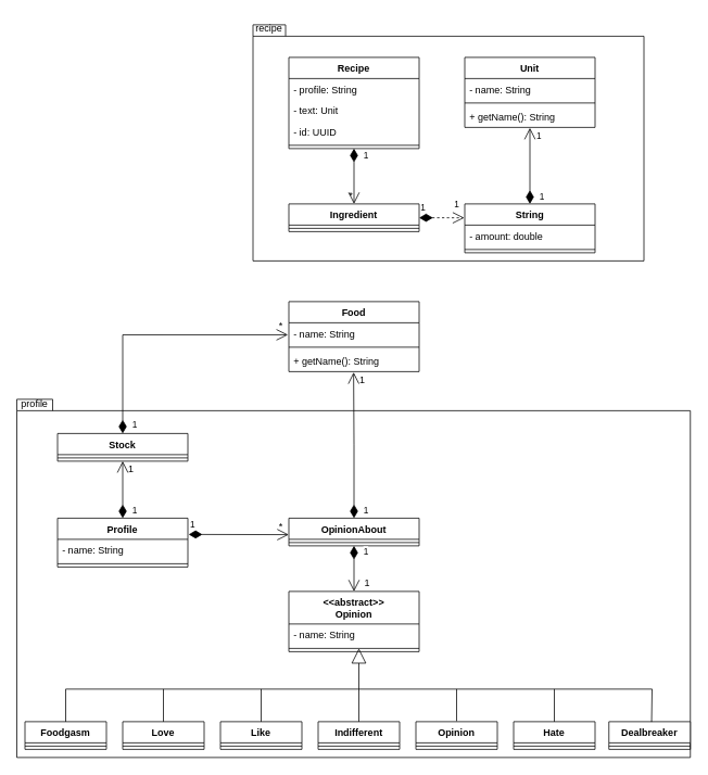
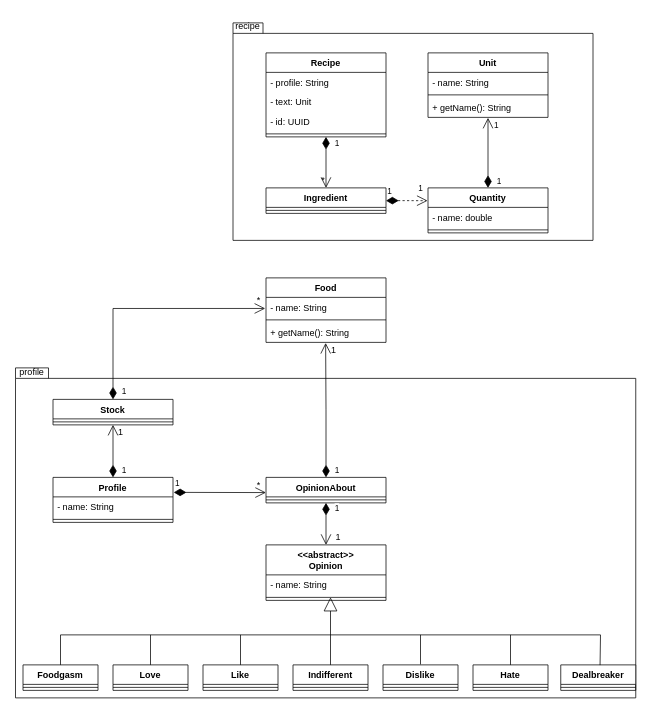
  <mxCell id="0" />
  <mxCell id="1" parent="0" />
  <mxCell id="2" value="" style="shape=folder;fontStyle=1;spacingTop=10;tabWidth=40;tabHeight=14;tabPosition=left;html=1;" vertex="1" parent="1"><mxGeometry y="490" width="827" height="440" as="geometry" x="20" /></mxCell>
  <mxCell id="3" value="" style="shape=folder;fontStyle=1;spacingTop=10;tabWidth=40;tabHeight=14;tabPosition=left;html=1;" vertex="1" parent="1"><mxGeometry x="310" y="30" width="480" height="290" as="geometry" /></mxCell>
  <mxCell id="4" value="Food" style="swimlane;fontStyle=1;align=center;verticalAlign=top;childLayout=stackLayout;horizontal=1;startSize=26;horizontalStack=0;resizeParent=1;resizeParentMax=0;resizeLast=0;collapsible=1;marginBottom=0;" vertex="1" parent="1"><mxGeometry x="354" y="370" width="160" height="86" as="geometry" /></mxCell>
  <mxCell id="5" value="- name: String" style="text;strokeColor=none;fillColor=none;align=left;verticalAlign=top;spacingLeft=4;spacingRight=4;overflow=hidden;rotatable=0;points=[[0,0.5],[1,0.5]];portConstraint=eastwest;" vertex="1" parent="4"><mxGeometry y="26" width="160" height="26" as="geometry" /></mxCell>
  <mxCell id="6" value="" style="line;strokeWidth=1;fillColor=none;align=left;verticalAlign=middle;spacingTop=-1;spacingLeft=3;spacingRight=3;rotatable=0;labelPosition=right;points=[];portConstraint=eastwest;" vertex="1" parent="4"><mxGeometry y="52" width="160" height="8" as="geometry" /></mxCell>
  <mxCell id="7" value="+ getName(): String" style="text;strokeColor=none;fillColor=none;align=left;verticalAlign=top;spacingLeft=4;spacingRight=4;overflow=hidden;rotatable=0;points=[[0,0.5],[1,0.5]];portConstraint=eastwest;" vertex="1" parent="4"><mxGeometry y="60" width="160" height="26" as="geometry" /></mxCell>
  <mxCell id="8" value="Ingredient" style="swimlane;fontStyle=1;align=center;verticalAlign=top;childLayout=stackLayout;horizontal=1;startSize=26;horizontalStack=0;resizeParent=1;resizeParentMax=0;resizeLast=0;collapsible=1;marginBottom=0;" vertex="1" parent="1"><mxGeometry x="354" y="250" width="160" height="34" as="geometry" /></mxCell>
  <mxCell id="9" value="" style="line;strokeWidth=1;fillColor=none;align=left;verticalAlign=middle;spacingTop=-1;spacingLeft=3;spacingRight=3;rotatable=0;labelPosition=right;points=[];portConstraint=eastwest;" vertex="1" parent="8"><mxGeometry y="26" width="160" height="8" as="geometry" /></mxCell>
- <mxCell id="10" value="String" style="swimlane;fontStyle=1;align=center;verticalAlign=top;childLayout=stackLayout;horizontal=1;startSize=26;horizontalStack=0;resizeParent=1;resizeParentMax=0;resizeLast=0;collapsible=1;marginBottom=0;" vertex="1" parent="1"><mxGeometry x="570" y="250" width="160" height="60" as="geometry" /></mxCell>
- <mxCell id="11" value="- amount: double" style="text;strokeColor=none;fillColor=none;align=left;verticalAlign=top;spacingLeft=4;spacingRight=4;overflow=hidden;rotatable=0;points=[[0,0.5],[1,0.5]];portConstraint=eastwest;" vertex="1" parent="10"><mxGeometry y="26" width="160" height="26" as="geometry" /></mxCell>
+ <mxCell id="10" value="Quantity" style="swimlane;fontStyle=1;align=center;verticalAlign=top;childLayout=stackLayout;horizontal=1;startSize=26;horizontalStack=0;resizeParent=1;resizeParentMax=0;resizeLast=0;collapsible=1;marginBottom=0;" vertex="1" parent="1"><mxGeometry x="570" y="250" width="160" height="60" as="geometry" /></mxCell>
+ <mxCell id="11" value="- name: double" style="text;strokeColor=none;fillColor=none;align=left;verticalAlign=top;spacingLeft=4;spacingRight=4;overflow=hidden;rotatable=0;points=[[0,0.5],[1,0.5]];portConstraint=eastwest;" vertex="1" parent="10"><mxGeometry y="26" width="160" height="26" as="geometry" /></mxCell>
  <mxCell id="12" value="" style="line;strokeWidth=1;fillColor=none;align=left;verticalAlign=middle;spacingTop=-1;spacingLeft=3;spacingRight=3;rotatable=0;labelPosition=right;points=[];portConstraint=eastwest;" vertex="1" parent="10"><mxGeometry y="52" width="160" height="8" as="geometry" /></mxCell>
  <mxCell id="13" value="1" style="endArrow=open;html=1;endSize=12;startArrow=diamondThin;startSize=14;startFill=1;edgeStyle=orthogonalEdgeStyle;align=left;verticalAlign=bottom;rounded=0;exitX=1;exitY=0.5;exitDx=0;exitDy=0;entryX=-0.004;entryY=0.285;entryDx=0;entryDy=0;entryPerimeter=0;dashed=1;" edge="1" parent="1" source="8" target="10"><mxGeometry x="-1" y="3" relative="1" as="geometry"><mxPoint x="440" y="180" as="sourcePoint" /><mxPoint x="550" y="267" as="targetPoint" /></mxGeometry></mxCell>
  <mxCell id="14" value="1" style="edgeLabel;html=1;align=center;verticalAlign=middle;resizable=0;points=[];" vertex="1" connectable="0" parent="13"><mxGeometry x="0.723" y="1" relative="1" as="geometry"><mxPoint x="-2" y="-16" as="offset" /></mxGeometry></mxCell>
  <mxCell id="15" value="Unit" style="swimlane;fontStyle=1;align=center;verticalAlign=top;childLayout=stackLayout;horizontal=1;startSize=26;horizontalStack=0;resizeParent=1;resizeParentMax=0;resizeLast=0;collapsible=1;marginBottom=0;" vertex="1" parent="1"><mxGeometry x="570" y="70" width="160" height="86" as="geometry" /></mxCell>
  <mxCell id="16" value="- name: String" style="text;strokeColor=none;fillColor=none;align=left;verticalAlign=top;spacingLeft=4;spacingRight=4;overflow=hidden;rotatable=0;points=[[0,0.5],[1,0.5]];portConstraint=eastwest;" vertex="1" parent="15"><mxGeometry y="26" width="160" height="26" as="geometry" /></mxCell>
  <mxCell id="17" value="" style="line;strokeWidth=1;fillColor=none;align=left;verticalAlign=middle;spacingTop=-1;spacingLeft=3;spacingRight=3;rotatable=0;labelPosition=right;points=[];portConstraint=eastwest;" vertex="1" parent="15"><mxGeometry y="52" width="160" height="8" as="geometry" /></mxCell>
  <mxCell id="18" value="+ getName(): String" style="text;strokeColor=none;fillColor=none;align=left;verticalAlign=top;spacingLeft=4;spacingRight=4;overflow=hidden;rotatable=0;points=[[0,0.5],[1,0.5]];portConstraint=eastwest;" vertex="1" parent="15"><mxGeometry y="60" width="160" height="26" as="geometry" /></mxCell>
  <mxCell id="19" value="1" style="endArrow=open;html=1;endSize=12;startArrow=diamondThin;startSize=14;startFill=1;edgeStyle=orthogonalEdgeStyle;align=left;verticalAlign=bottom;rounded=0;exitX=0.5;exitY=0;exitDx=0;exitDy=0;entryX=0.5;entryY=1.023;entryDx=0;entryDy=0;entryPerimeter=0;" edge="1" parent="1" source="10" target="18"><mxGeometry x="-1" y="-10" relative="1" as="geometry"><mxPoint x="250" y="180" as="sourcePoint" /><mxPoint x="650" y="190" as="targetPoint" /><mxPoint as="offset" /></mxGeometry></mxCell>
  <mxCell id="20" value="1" style="edgeLabel;html=1;align=center;verticalAlign=middle;resizable=0;points=[];" vertex="1" connectable="0" parent="19"><mxGeometry x="0.811" y="-3" relative="1" as="geometry"><mxPoint x="7" as="offset" /></mxGeometry></mxCell>
  <mxCell id="21" value="Recipe" style="swimlane;fontStyle=1;align=center;verticalAlign=top;childLayout=stackLayout;horizontal=1;startSize=26;horizontalStack=0;resizeParent=1;resizeParentMax=0;resizeLast=0;collapsible=1;marginBottom=0;" vertex="1" parent="1"><mxGeometry x="354" y="70" width="160" height="112" as="geometry" /></mxCell>
  <mxCell id="22" value="- profile: String&#10;" style="text;strokeColor=none;fillColor=none;align=left;verticalAlign=top;spacingLeft=4;spacingRight=4;overflow=hidden;rotatable=0;points=[[0,0.5],[1,0.5]];portConstraint=eastwest;" vertex="1" parent="21"><mxGeometry y="26" width="160" height="26" as="geometry" /></mxCell>
  <mxCell id="23" value="- text: Unit" style="text;strokeColor=none;fillColor=none;align=left;verticalAlign=top;spacingLeft=4;spacingRight=4;overflow=hidden;rotatable=0;points=[[0,0.5],[1,0.5]];portConstraint=eastwest;" vertex="1" parent="21"><mxGeometry y="52" width="160" height="26" as="geometry" /></mxCell>
  <mxCell id="24" value="- id: UUID" style="text;strokeColor=none;fillColor=none;align=left;verticalAlign=top;spacingLeft=4;spacingRight=4;overflow=hidden;rotatable=0;points=[[0,0.5],[1,0.5]];portConstraint=eastwest;" vertex="1" parent="21"><mxGeometry y="78" width="160" height="26" as="geometry" /></mxCell>
  <mxCell id="25" value="" style="line;strokeWidth=1;fillColor=none;align=left;verticalAlign=middle;spacingTop=-1;spacingLeft=3;spacingRight=3;rotatable=0;labelPosition=right;points=[];portConstraint=eastwest;" vertex="1" parent="21"><mxGeometry y="104" width="160" height="8" as="geometry" /></mxCell>
  <mxCell id="26" value="1" style="endArrow=open;html=1;endSize=12;startArrow=diamondThin;startSize=14;startFill=1;edgeStyle=orthogonalEdgeStyle;align=left;verticalAlign=bottom;rounded=0;entryX=0.5;entryY=0;entryDx=0;entryDy=0;exitX=0.5;exitY=1;exitDx=0;exitDy=0;" edge="1" parent="1" source="21" target="8"><mxGeometry x="-0.471" y="10" relative="1" as="geometry"><mxPoint x="420" y="200" as="sourcePoint" /><mxPoint x="340" y="200" as="targetPoint" /><mxPoint as="offset" /></mxGeometry></mxCell>
  <mxCell id="27" value="*" style="text;html=1;align=center;verticalAlign=middle;resizable=0;points=[];autosize=1;strokeColor=none;fillColor=none;" vertex="1" parent="1"><mxGeometry x="420" y="230" width="20" height="20" as="geometry" /></mxCell>
  <mxCell id="28" value="&lt;&lt;abstract&gt;&gt;&#10;Opinion" style="swimlane;fontStyle=1;align=center;verticalAlign=top;childLayout=stackLayout;horizontal=1;startSize=40;horizontalStack=0;resizeParent=1;resizeParentMax=0;resizeLast=0;collapsible=1;marginBottom=0;" vertex="1" parent="1"><mxGeometry x="354" y="726" width="160" height="74" as="geometry" /></mxCell>
  <mxCell id="29" value="- name: String" style="text;strokeColor=none;fillColor=none;align=left;verticalAlign=top;spacingLeft=4;spacingRight=4;overflow=hidden;rotatable=0;points=[[0,0.5],[1,0.5]];portConstraint=eastwest;" vertex="1" parent="28"><mxGeometry y="40" width="160" height="26" as="geometry" /></mxCell>
  <mxCell id="30" value="" style="line;strokeWidth=1;fillColor=none;align=left;verticalAlign=middle;spacingTop=-1;spacingLeft=3;spacingRight=3;rotatable=0;labelPosition=right;points=[];portConstraint=eastwest;" vertex="1" parent="28"><mxGeometry y="66" width="160" height="8" as="geometry" /></mxCell>
  <mxCell id="31" value="Profile" style="swimlane;fontStyle=1;align=center;verticalAlign=top;childLayout=stackLayout;horizontal=1;startSize=26;horizontalStack=0;resizeParent=1;resizeParentMax=0;resizeLast=0;collapsible=1;marginBottom=0;" vertex="1" parent="1"><mxGeometry x="70" y="636" width="160" height="60" as="geometry" /></mxCell>
  <mxCell id="32" value="- name: String" style="text;strokeColor=none;fillColor=none;align=left;verticalAlign=top;spacingLeft=4;spacingRight=4;overflow=hidden;rotatable=0;points=[[0,0.5],[1,0.5]];portConstraint=eastwest;" vertex="1" parent="31"><mxGeometry y="26" width="160" height="26" as="geometry" /></mxCell>
  <mxCell id="33" value="" style="line;strokeWidth=1;fillColor=none;align=left;verticalAlign=middle;spacingTop=-1;spacingLeft=3;spacingRight=3;rotatable=0;labelPosition=right;points=[];portConstraint=eastwest;" vertex="1" parent="31"><mxGeometry y="52" width="160" height="8" as="geometry" /></mxCell>
  <mxCell id="34" value="OpinionAbout" style="swimlane;fontStyle=1;align=center;verticalAlign=top;childLayout=stackLayout;horizontal=1;startSize=26;horizontalStack=0;resizeParent=1;resizeParentMax=0;resizeLast=0;collapsible=1;marginBottom=0;" vertex="1" parent="1"><mxGeometry x="354" y="636" width="160" height="34" as="geometry" /></mxCell>
  <mxCell id="35" value="" style="line;strokeWidth=1;fillColor=none;align=left;verticalAlign=middle;spacingTop=-1;spacingLeft=3;spacingRight=3;rotatable=0;labelPosition=right;points=[];portConstraint=eastwest;" vertex="1" parent="34"><mxGeometry y="26" width="160" height="8" as="geometry" /></mxCell>
  <mxCell id="36" value="1" style="endArrow=open;html=1;endSize=12;startArrow=diamondThin;startSize=14;startFill=1;edgeStyle=orthogonalEdgeStyle;align=left;verticalAlign=bottom;rounded=0;entryX=-0.001;entryY=0.596;entryDx=0;entryDy=0;entryPerimeter=0;" edge="1" parent="1" target="34"><mxGeometry x="-1" y="3" relative="1" as="geometry"><mxPoint x="231" y="656" as="sourcePoint" /><mxPoint x="330" y="656" as="targetPoint" /><Array as="points"><mxPoint x="231" y="656" /><mxPoint x="320" y="656" /></Array></mxGeometry></mxCell>
  <mxCell id="37" value="*" style="text;html=1;align=center;verticalAlign=middle;resizable=0;points=[];autosize=1;strokeColor=none;fillColor=none;" vertex="1" parent="1"><mxGeometry x="334" y="636" width="20" height="20" as="geometry" /></mxCell>
  <mxCell id="38" value="1" style="endArrow=open;html=1;endSize=12;startArrow=diamondThin;startSize=14;startFill=1;edgeStyle=orthogonalEdgeStyle;align=left;verticalAlign=bottom;rounded=0;exitX=0.5;exitY=0;exitDx=0;exitDy=0;entryX=0.497;entryY=1.031;entryDx=0;entryDy=0;entryPerimeter=0;" edge="1" parent="1" source="34" target="7"><mxGeometry x="-1" y="-10" relative="1" as="geometry"><mxPoint x="580" y="490" as="sourcePoint" /><mxPoint x="740" y="490" as="targetPoint" /><mxPoint as="offset" /></mxGeometry></mxCell>
  <mxCell id="39" value="1" style="text;html=1;align=center;verticalAlign=middle;resizable=0;points=[];autosize=1;strokeColor=none;fillColor=none;" vertex="1" parent="1"><mxGeometry x="434" y="456" width="20" height="20" as="geometry" /></mxCell>
  <mxCell id="40" value="1" style="endArrow=open;html=1;endSize=12;startArrow=diamondThin;startSize=14;startFill=1;edgeStyle=orthogonalEdgeStyle;align=left;verticalAlign=bottom;rounded=0;exitX=0.5;exitY=1;exitDx=0;exitDy=0;entryX=0.5;entryY=0;entryDx=0;entryDy=0;" edge="1" parent="1" source="34" target="28"><mxGeometry x="-0.429" y="10" relative="1" as="geometry"><mxPoint x="540" y="686" as="sourcePoint" /><mxPoint x="700" y="686" as="targetPoint" /><mxPoint as="offset" /></mxGeometry></mxCell>
  <mxCell id="41" value="1" style="text;html=1;align=center;verticalAlign=middle;resizable=0;points=[];autosize=1;strokeColor=none;fillColor=none;" vertex="1" parent="1"><mxGeometry x="440" y="706" width="20" height="20" as="geometry" /></mxCell>
  <mxCell id="42" value="Stock" style="swimlane;fontStyle=1;align=center;verticalAlign=top;childLayout=stackLayout;horizontal=1;startSize=26;horizontalStack=0;resizeParent=1;resizeParentMax=0;resizeLast=0;collapsible=1;marginBottom=0;" vertex="1" parent="1"><mxGeometry x="70" y="532" width="160" height="34" as="geometry" /></mxCell>
  <mxCell id="43" value="" style="line;strokeWidth=1;fillColor=none;align=left;verticalAlign=middle;spacingTop=-1;spacingLeft=3;spacingRight=3;rotatable=0;labelPosition=right;points=[];portConstraint=eastwest;" vertex="1" parent="42"><mxGeometry y="26" width="160" height="8" as="geometry" /></mxCell>
  <mxCell id="44" value="1" style="endArrow=open;html=1;endSize=12;startArrow=diamondThin;startSize=14;startFill=1;edgeStyle=orthogonalEdgeStyle;align=left;verticalAlign=bottom;rounded=0;exitX=0.5;exitY=0;exitDx=0;exitDy=0;entryX=0.5;entryY=1;entryDx=0;entryDy=0;" edge="1" parent="1" source="31" target="42"><mxGeometry x="-1" y="-10" relative="1" as="geometry"><mxPoint x="110" y="490" as="sourcePoint" /><mxPoint x="270" y="490" as="targetPoint" /><mxPoint as="offset" /></mxGeometry></mxCell>
  <mxCell id="45" value="1" style="text;html=1;align=center;verticalAlign=middle;resizable=0;points=[];autosize=1;strokeColor=none;fillColor=none;" vertex="1" parent="1"><mxGeometry x="150" y="566" width="20" height="20" as="geometry" /></mxCell>
  <mxCell id="46" value="1" style="endArrow=open;html=1;endSize=12;startArrow=diamondThin;startSize=14;startFill=1;edgeStyle=orthogonalEdgeStyle;align=left;verticalAlign=bottom;rounded=0;entryX=-0.007;entryY=0.569;entryDx=0;entryDy=0;entryPerimeter=0;exitX=0.5;exitY=0;exitDx=0;exitDy=0;" edge="1" parent="1" source="42" target="5"><mxGeometry x="-0.988" y="-10" relative="1" as="geometry"><mxPoint x="230" y="410" as="sourcePoint" /><mxPoint x="340" y="410" as="targetPoint" /><mxPoint as="offset" /></mxGeometry></mxCell>
  <mxCell id="47" value="*" style="text;html=1;align=center;verticalAlign=middle;resizable=0;points=[];autosize=1;strokeColor=none;fillColor=none;" vertex="1" parent="1"><mxGeometry x="334" y="390" width="20" height="20" as="geometry" /></mxCell>
  <mxCell id="48" value="Foodgasm" style="swimlane;fontStyle=1;align=center;verticalAlign=top;childLayout=stackLayout;horizontal=1;startSize=26;horizontalStack=0;resizeParent=1;resizeParentMax=0;resizeLast=0;collapsible=1;marginBottom=0;" vertex="1" parent="1"><mxGeometry x="30" y="886" width="100" height="34" as="geometry" /></mxCell>
  <mxCell id="49" value="" style="line;strokeWidth=1;fillColor=none;align=left;verticalAlign=middle;spacingTop=-1;spacingLeft=3;spacingRight=3;rotatable=0;labelPosition=right;points=[];portConstraint=eastwest;" vertex="1" parent="48"><mxGeometry y="26" width="100" height="8" as="geometry" /></mxCell>
  <mxCell id="50" value="Indifferent" style="swimlane;fontStyle=1;align=center;verticalAlign=top;childLayout=stackLayout;horizontal=1;startSize=26;horizontalStack=0;resizeParent=1;resizeParentMax=0;resizeLast=0;collapsible=1;marginBottom=0;" vertex="1" parent="1"><mxGeometry x="390" y="886" width="100" height="34" as="geometry" /></mxCell>
  <mxCell id="51" value="" style="line;strokeWidth=1;fillColor=none;align=left;verticalAlign=middle;spacingTop=-1;spacingLeft=3;spacingRight=3;rotatable=0;labelPosition=right;points=[];portConstraint=eastwest;" vertex="1" parent="50"><mxGeometry y="26" width="100" height="8" as="geometry" /></mxCell>
  <mxCell id="52" value="Like" style="swimlane;fontStyle=1;align=center;verticalAlign=top;childLayout=stackLayout;horizontal=1;startSize=26;horizontalStack=0;resizeParent=1;resizeParentMax=0;resizeLast=0;collapsible=1;marginBottom=0;" vertex="1" parent="1"><mxGeometry x="270" y="886" width="100" height="34" as="geometry" /></mxCell>
  <mxCell id="53" value="" style="line;strokeWidth=1;fillColor=none;align=left;verticalAlign=middle;spacingTop=-1;spacingLeft=3;spacingRight=3;rotatable=0;labelPosition=right;points=[];portConstraint=eastwest;" vertex="1" parent="52"><mxGeometry y="26" width="100" height="8" as="geometry" /></mxCell>
  <mxCell id="54" value="Love" style="swimlane;fontStyle=1;align=center;verticalAlign=top;childLayout=stackLayout;horizontal=1;startSize=26;horizontalStack=0;resizeParent=1;resizeParentMax=0;resizeLast=0;collapsible=1;marginBottom=0;" vertex="1" parent="1"><mxGeometry x="150" y="886" width="100" height="34" as="geometry" /></mxCell>
  <mxCell id="55" value="" style="line;strokeWidth=1;fillColor=none;align=left;verticalAlign=middle;spacingTop=-1;spacingLeft=3;spacingRight=3;rotatable=0;labelPosition=right;points=[];portConstraint=eastwest;" vertex="1" parent="54"><mxGeometry y="26" width="100" height="8" as="geometry" /></mxCell>
- <mxCell id="56" value="Opinion" style="swimlane;fontStyle=1;align=center;verticalAlign=top;childLayout=stackLayout;horizontal=1;startSize=26;horizontalStack=0;resizeParent=1;resizeParentMax=0;resizeLast=0;collapsible=1;marginBottom=0;" vertex="1" parent="1"><mxGeometry x="510" y="886" width="100" height="34" as="geometry" /></mxCell>
+ <mxCell id="56" value="Dislike" style="swimlane;fontStyle=1;align=center;verticalAlign=top;childLayout=stackLayout;horizontal=1;startSize=26;horizontalStack=0;resizeParent=1;resizeParentMax=0;resizeLast=0;collapsible=1;marginBottom=0;" vertex="1" parent="1"><mxGeometry x="510" y="886" width="100" height="34" as="geometry" /></mxCell>
  <mxCell id="57" value="" style="line;strokeWidth=1;fillColor=none;align=left;verticalAlign=middle;spacingTop=-1;spacingLeft=3;spacingRight=3;rotatable=0;labelPosition=right;points=[];portConstraint=eastwest;" vertex="1" parent="56"><mxGeometry y="26" width="100" height="8" as="geometry" /></mxCell>
  <mxCell id="58" value="Dealbreaker" style="swimlane;fontStyle=1;align=center;verticalAlign=top;childLayout=stackLayout;horizontal=1;startSize=26;horizontalStack=0;resizeParent=1;resizeParentMax=0;resizeLast=0;collapsible=1;marginBottom=0;" vertex="1" parent="1"><mxGeometry x="747" y="886" width="100" height="34" as="geometry" /></mxCell>
  <mxCell id="59" value="" style="line;strokeWidth=1;fillColor=none;align=left;verticalAlign=middle;spacingTop=-1;spacingLeft=3;spacingRight=3;rotatable=0;labelPosition=right;points=[];portConstraint=eastwest;" vertex="1" parent="58"><mxGeometry y="26" width="100" height="8" as="geometry" /></mxCell>
  <mxCell id="60" value="Hate" style="swimlane;fontStyle=1;align=center;verticalAlign=top;childLayout=stackLayout;horizontal=1;startSize=26;horizontalStack=0;resizeParent=1;resizeParentMax=0;resizeLast=0;collapsible=1;marginBottom=0;" vertex="1" parent="1"><mxGeometry x="630" y="886" width="100" height="34" as="geometry" /></mxCell>
  <mxCell id="61" value="" style="line;strokeWidth=1;fillColor=none;align=left;verticalAlign=middle;spacingTop=-1;spacingLeft=3;spacingRight=3;rotatable=0;labelPosition=right;points=[];portConstraint=eastwest;" vertex="1" parent="60"><mxGeometry y="26" width="100" height="8" as="geometry" /></mxCell>
  <mxCell id="62" value="" style="endArrow=block;endSize=16;endFill=0;html=1;rounded=0;exitX=0.5;exitY=0;exitDx=0;exitDy=0;" edge="1" parent="1" source="50"><mxGeometry width="160" relative="1" as="geometry"><mxPoint x="120" y="806" as="sourcePoint" /><mxPoint x="440" y="796" as="targetPoint" /></mxGeometry></mxCell>
  <mxCell id="63" value="" style="endArrow=none;html=1;rounded=0;" edge="1" parent="1"><mxGeometry width="50" height="50" relative="1" as="geometry"><mxPoint x="80" y="846" as="sourcePoint" /><mxPoint x="800" y="846" as="targetPoint" /></mxGeometry></mxCell>
  <mxCell id="64" value="" style="endArrow=none;html=1;rounded=0;exitX=0.5;exitY=0;exitDx=0;exitDy=0;" edge="1" parent="1" source="48"><mxGeometry width="50" height="50" relative="1" as="geometry"><mxPoint x="70" y="866" as="sourcePoint" /><mxPoint x="80" y="846" as="targetPoint" /></mxGeometry></mxCell>
  <mxCell id="65" value="" style="endArrow=none;html=1;rounded=0;exitX=0.5;exitY=0;exitDx=0;exitDy=0;" edge="1" parent="1" source="54"><mxGeometry width="50" height="50" relative="1" as="geometry"><mxPoint x="160" y="836" as="sourcePoint" /><mxPoint x="200" y="846" as="targetPoint" /></mxGeometry></mxCell>
  <mxCell id="66" value="" style="endArrow=none;html=1;rounded=0;exitX=0.5;exitY=0;exitDx=0;exitDy=0;" edge="1" parent="1" source="52"><mxGeometry width="50" height="50" relative="1" as="geometry"><mxPoint x="300" y="896" as="sourcePoint" /><mxPoint x="320" y="846" as="targetPoint" /></mxGeometry></mxCell>
  <mxCell id="67" value="" style="endArrow=none;html=1;rounded=0;exitX=0.5;exitY=-0.018;exitDx=0;exitDy=0;exitPerimeter=0;" edge="1" parent="1" source="56"><mxGeometry width="50" height="50" relative="1" as="geometry"><mxPoint x="530" y="896" as="sourcePoint" /><mxPoint x="560" y="846" as="targetPoint" /></mxGeometry></mxCell>
  <mxCell id="68" value="" style="endArrow=none;html=1;rounded=0;" edge="1" parent="1"><mxGeometry width="50" height="50" relative="1" as="geometry"><mxPoint x="680" y="886" as="sourcePoint" /><mxPoint x="680" y="846" as="targetPoint" /></mxGeometry></mxCell>
  <mxCell id="69" value="" style="endArrow=none;html=1;rounded=0;exitX=0.524;exitY=0.009;exitDx=0;exitDy=0;exitPerimeter=0;" edge="1" parent="1" source="58"><mxGeometry width="50" height="50" relative="1" as="geometry"><mxPoint x="760" y="896" as="sourcePoint" /><mxPoint x="800" y="846" as="targetPoint" /></mxGeometry></mxCell>
  <mxCell id="70" value="recipe" style="text;html=1;strokeColor=none;fillColor=none;align=center;verticalAlign=middle;whiteSpace=wrap;rounded=0;" vertex="1" parent="1"><mxGeometry x="300" y="20" width="60" height="30" as="geometry" /></mxCell>
  <mxCell id="71" value="profile" style="text;html=1;strokeColor=none;fillColor=none;align=center;verticalAlign=middle;whiteSpace=wrap;rounded=0;" vertex="1" parent="1"><mxGeometry x="22" y="488" width="40" height="16" as="geometry" /></mxCell>
